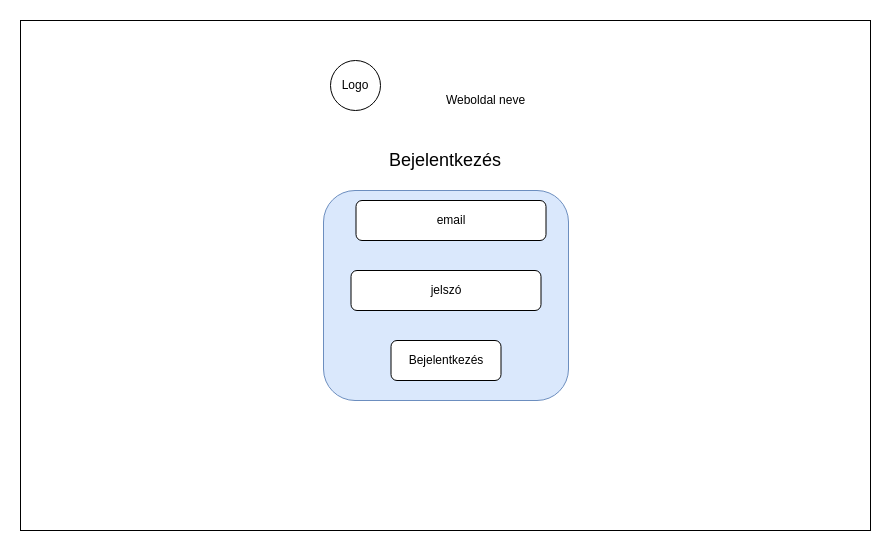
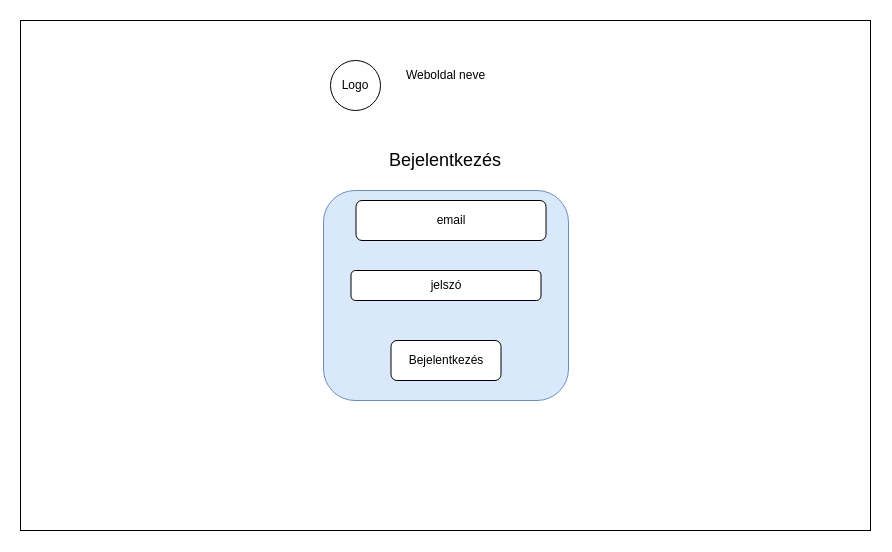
  <mxCell id="0" />
  <mxCell id="1" parent="0" />
  <mxCell id="2" value="" style="rounded=0;whiteSpace=wrap;html=1;" vertex="1" parent="1"><mxGeometry width="850" height="510" as="geometry" x="20" y="20" /></mxCell>
  <mxCell id="3" value="Logo" style="ellipse;whiteSpace=wrap;html=1;aspect=fixed;" vertex="1" parent="1"><mxGeometry x="330" y="60" width="50" height="50" as="geometry" /></mxCell>
- <mxCell id="4" value="Weboldal neve" style="text;html=1;strokeColor=none;fillColor=none;align=center;verticalAlign=middle;whiteSpace=wrap;rounded=0;" vertex="1" parent="1"><mxGeometry x="443" y="85" width="85" height="30" as="geometry" /></mxCell>
+ <mxCell id="4" value="Weboldal neve" style="text;html=1;strokeColor=none;fillColor=none;align=center;verticalAlign=middle;whiteSpace=wrap;rounded=0;" vertex="1" parent="1"><mxGeometry x="403" y="60" width="85" height="30" as="geometry" /></mxCell>
  <mxCell id="5" value="Bejelentkezés" style="text;html=1;strokeColor=none;fillColor=none;align=center;verticalAlign=middle;whiteSpace=wrap;rounded=0;fontSize=18;" vertex="1" parent="1"><mxGeometry x="385" y="140" width="120" height="40" as="geometry" /></mxCell>
  <mxCell id="6" value="" style="rounded=1;whiteSpace=wrap;html=1;fillColor=#dae8fc;strokeColor=#6c8ebf;" vertex="1" parent="1"><mxGeometry x="323" y="190" width="245" height="210" as="geometry" /></mxCell>
  <mxCell id="7" value="email" style="rounded=1;whiteSpace=wrap;html=1;" vertex="1" parent="1"><mxGeometry x="355.5" y="200" width="190" height="40" as="geometry" /></mxCell>
- <mxCell id="8" value="jelszó" style="rounded=1;whiteSpace=wrap;html=1;" vertex="1" parent="1"><mxGeometry x="350.5" y="270" width="190" height="40" as="geometry" /></mxCell>
+ <mxCell id="8" value="jelszó" style="rounded=1;whiteSpace=wrap;html=1;" vertex="1" parent="1"><mxGeometry x="350.5" y="270" width="190" height="30" as="geometry" /></mxCell>
  <mxCell id="9" value="Bejelentkezés" style="rounded=1;whiteSpace=wrap;html=1;" vertex="1" parent="1"><mxGeometry x="390.5" y="340" width="110" height="40" as="geometry" /></mxCell>
